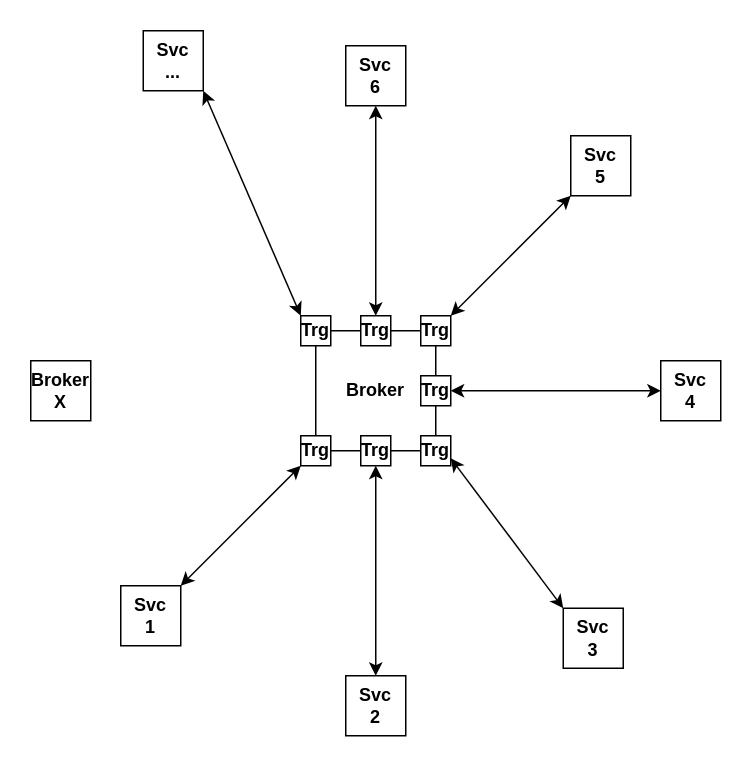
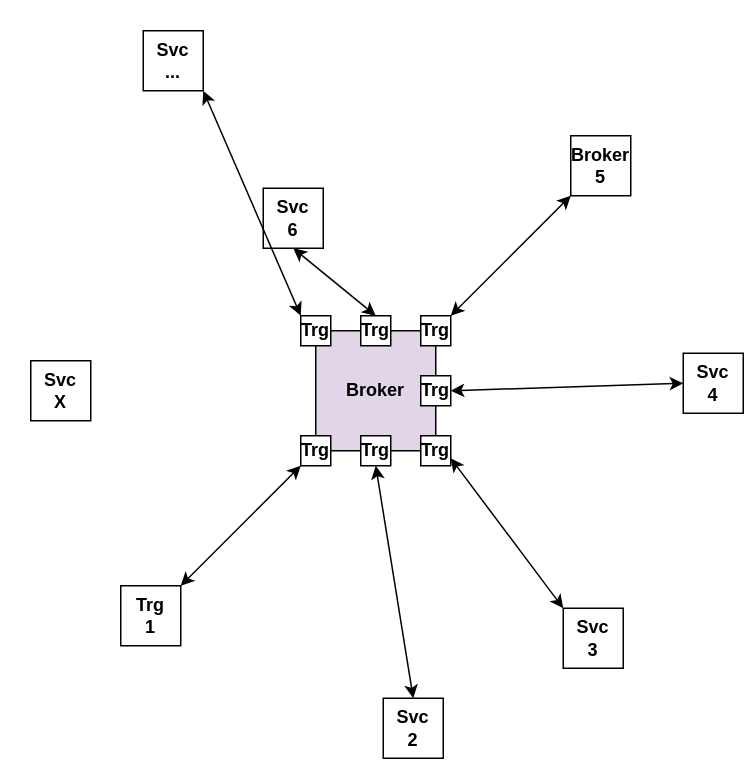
  <mxCell id="0" />
  <mxCell id="1" parent="0" />
- <mxCell id="2" value="Broker" style="whiteSpace=wrap;html=1;aspect=fixed;fontStyle=1" parent="1" vertex="1"><mxGeometry x="210" y="220" width="80" height="80" as="geometry" /></mxCell>
- <mxCell id="3" value="Svc&lt;br&gt;6" style="square;whiteSpace=wrap;html=1;aspect=fixed;fontStyle=1" parent="1" vertex="1"><mxGeometry x="230" y="30" width="40" height="40" as="geometry" /></mxCell>
- <mxCell id="4" value="Svc&lt;br&gt;2" style="square;whiteSpace=wrap;html=1;aspect=fixed;fontStyle=1" parent="1" vertex="1"><mxGeometry x="230" y="450" width="40" height="40" as="geometry" /></mxCell>
- <mxCell id="5" value="Svc&lt;br&gt;4" style="square;whiteSpace=wrap;html=1;aspect=fixed;fontStyle=1" parent="1" vertex="1"><mxGeometry x="440" y="240" width="40" height="40" as="geometry" /></mxCell>
- <mxCell id="6" value="Broker&lt;br&gt;X" style="square;whiteSpace=wrap;html=1;aspect=fixed;fontStyle=1" parent="1" vertex="1"><mxGeometry x="20" y="240" width="40" height="40" as="geometry" /></mxCell>
+ <mxCell id="2" value="Broker" style="whiteSpace=wrap;html=1;aspect=fixed;fontStyle=1;fillColor=#e1d5e7;" parent="1" vertex="1"><mxGeometry x="210" y="220" width="80" height="80" as="geometry" /></mxCell>
+ <mxCell id="3" value="Svc&lt;br&gt;6" style="square;whiteSpace=wrap;html=1;aspect=fixed;fontStyle=1" parent="1" vertex="1"><mxGeometry x="175" y="125" width="40" height="40" as="geometry" /></mxCell>
+ <mxCell id="4" value="Svc&lt;br&gt;2" style="square;whiteSpace=wrap;html=1;aspect=fixed;fontStyle=1" parent="1" vertex="1"><mxGeometry x="255" y="465" width="40" height="40" as="geometry" /></mxCell>
+ <mxCell id="5" value="Svc&lt;br&gt;4" style="square;whiteSpace=wrap;html=1;aspect=fixed;fontStyle=1" parent="1" vertex="1"><mxGeometry x="455" y="235" width="40" height="40" as="geometry" /></mxCell>
+ <mxCell id="6" value="Svc&lt;br&gt;X" style="square;whiteSpace=wrap;html=1;aspect=fixed;fontStyle=1" parent="1" vertex="1"><mxGeometry x="20" y="240" width="40" height="40" as="geometry" /></mxCell>
  <mxCell id="7" value="Svc&lt;br&gt;..." style="square;whiteSpace=wrap;html=1;aspect=fixed;fontStyle=1" parent="1" vertex="1"><mxGeometry x="95" y="20" width="40" height="40" as="geometry" /></mxCell>
- <mxCell id="8" value="Svc&lt;br&gt;5" style="square;whiteSpace=wrap;html=1;aspect=fixed;fontStyle=1" parent="1" vertex="1"><mxGeometry x="380" y="90" width="40" height="40" as="geometry" /></mxCell>
+ <mxCell id="8" value="Broker&lt;br&gt;5" style="square;whiteSpace=wrap;html=1;aspect=fixed;fontStyle=1" parent="1" vertex="1"><mxGeometry x="380" y="90" width="40" height="40" as="geometry" /></mxCell>
  <mxCell id="9" value="Svc&lt;br&gt;3" style="square;whiteSpace=wrap;html=1;aspect=fixed;fontStyle=1" parent="1" vertex="1"><mxGeometry x="375" y="405" width="40" height="40" as="geometry" /></mxCell>
- <mxCell id="10" value="Svc&lt;br&gt;1" style="square;whiteSpace=wrap;html=1;aspect=fixed;fontStyle=1" parent="1" vertex="1"><mxGeometry x="80" y="390" width="40" height="40" as="geometry" /></mxCell>
+ <mxCell id="10" value="Trg&lt;br&gt;1" style="square;whiteSpace=wrap;html=1;aspect=fixed;fontStyle=1" parent="1" vertex="1"><mxGeometry x="80" y="390" width="40" height="40" as="geometry" /></mxCell>
  <mxCell id="11" style="edgeStyle=none;rounded=0;orthogonalLoop=1;jettySize=auto;html=1;exitX=1;exitY=0;exitDx=0;exitDy=0;entryX=0;entryY=1;entryDx=0;entryDy=0;startArrow=classic;startFill=1;endArrow=classic;endFill=1;" parent="1" source="12" target="8" edge="1"><mxGeometry relative="1" as="geometry" /></mxCell>
  <mxCell id="12" value="Trg" style="whiteSpace=wrap;html=1;aspect=fixed;fontStyle=1" parent="1" vertex="1"><mxGeometry x="280" y="210" width="20" height="20" as="geometry" /></mxCell>
  <mxCell id="13" style="edgeStyle=none;rounded=0;orthogonalLoop=1;jettySize=auto;html=1;exitX=0.5;exitY=0;exitDx=0;exitDy=0;entryX=0.5;entryY=1;entryDx=0;entryDy=0;startArrow=classic;startFill=1;endArrow=classic;endFill=1;" parent="1" source="14" target="3" edge="1"><mxGeometry relative="1" as="geometry" /></mxCell>
  <mxCell id="14" value="Trg" style="whiteSpace=wrap;html=1;aspect=fixed;fontStyle=1" parent="1" vertex="1"><mxGeometry x="240" y="210" width="20" height="20" as="geometry" /></mxCell>
  <mxCell id="15" style="edgeStyle=none;rounded=0;orthogonalLoop=1;jettySize=auto;html=1;exitX=0;exitY=0;exitDx=0;exitDy=0;entryX=1;entryY=1;entryDx=0;entryDy=0;startArrow=classic;startFill=1;endArrow=classic;endFill=1;" parent="1" source="16" target="7" edge="1"><mxGeometry relative="1" as="geometry" /></mxCell>
  <mxCell id="16" value="Trg" style="whiteSpace=wrap;html=1;aspect=fixed;fontStyle=1" parent="1" vertex="1"><mxGeometry x="200" y="210" width="20" height="20" as="geometry" /></mxCell>
  <mxCell id="17" style="edgeStyle=none;rounded=0;orthogonalLoop=1;jettySize=auto;html=1;exitX=1;exitY=0.5;exitDx=0;exitDy=0;entryX=0;entryY=0.5;entryDx=0;entryDy=0;startArrow=classic;startFill=1;endArrow=classic;endFill=1;" parent="1" source="18" target="5" edge="1"><mxGeometry relative="1" as="geometry" /></mxCell>
  <mxCell id="18" value="Trg" style="whiteSpace=wrap;html=1;aspect=fixed;fontStyle=1" parent="1" vertex="1"><mxGeometry x="280" y="250" width="20" height="20" as="geometry" /></mxCell>
  <mxCell id="19" style="edgeStyle=none;rounded=0;orthogonalLoop=1;jettySize=auto;html=1;exitX=1;exitY=0.75;exitDx=0;exitDy=0;entryX=0;entryY=0;entryDx=0;entryDy=0;startArrow=classic;startFill=1;endArrow=classic;endFill=1;" parent="1" source="20" target="9" edge="1"><mxGeometry relative="1" as="geometry" /></mxCell>
  <mxCell id="20" value="Trg" style="whiteSpace=wrap;html=1;aspect=fixed;fontStyle=1" parent="1" vertex="1"><mxGeometry x="280" y="290" width="20" height="20" as="geometry" /></mxCell>
  <mxCell id="21" style="edgeStyle=none;rounded=0;orthogonalLoop=1;jettySize=auto;html=1;exitX=0.5;exitY=1;exitDx=0;exitDy=0;entryX=0.5;entryY=0;entryDx=0;entryDy=0;startArrow=classic;startFill=1;endArrow=classic;endFill=1;" parent="1" source="22" target="4" edge="1"><mxGeometry relative="1" as="geometry" /></mxCell>
  <mxCell id="22" value="Trg" style="whiteSpace=wrap;html=1;aspect=fixed;fontStyle=1" parent="1" vertex="1"><mxGeometry x="240" y="290" width="20" height="20" as="geometry" /></mxCell>
  <mxCell id="23" style="edgeStyle=none;rounded=0;orthogonalLoop=1;jettySize=auto;html=1;exitX=0;exitY=1;exitDx=0;exitDy=0;entryX=1;entryY=0;entryDx=0;entryDy=0;startArrow=classic;startFill=1;endArrow=classic;endFill=1;" parent="1" source="24" target="10" edge="1"><mxGeometry relative="1" as="geometry" /></mxCell>
  <mxCell id="24" value="Trg" style="whiteSpace=wrap;html=1;aspect=fixed;fontStyle=1" parent="1" vertex="1"><mxGeometry x="200" y="290" width="20" height="20" as="geometry" /></mxCell>
